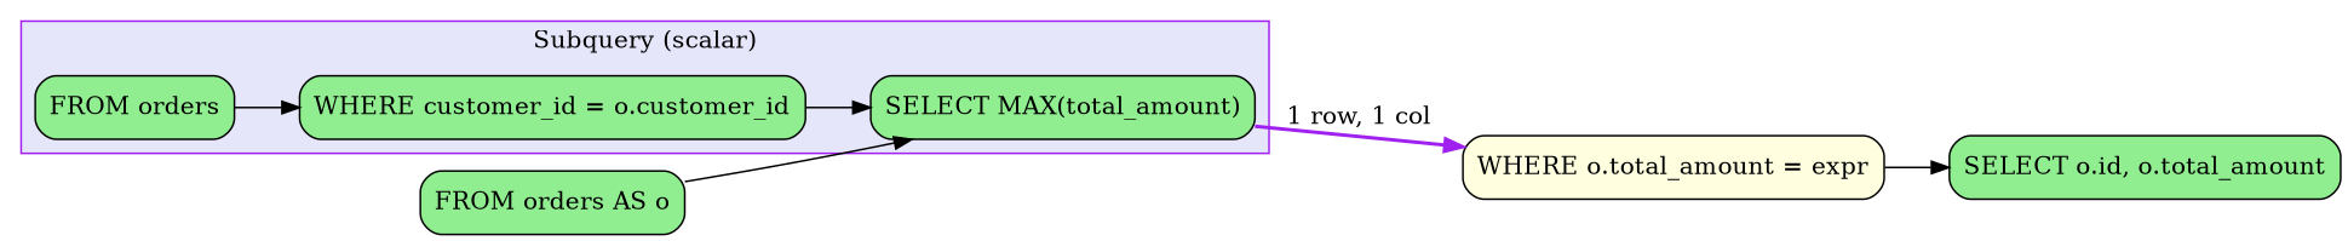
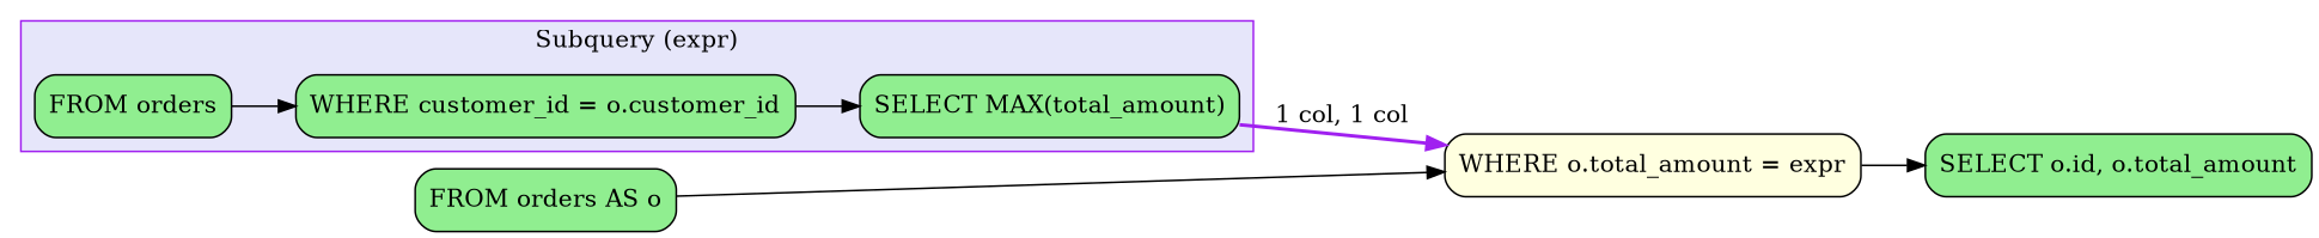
  digraph {
    fontname="DejaVu Serif"
    rankdir=LR
    node [fillcolor=lightgreen fontname="DejaVu Serif" shape=box style="filled,rounded"]
    edge [color=black fontname="DejaVu Serif"]
    n1 [label="FROM orders"]
    n2 [label="WHERE customer_id = o.customer_id"]
    n3 [label="SELECT MAX(total_amount)"]
    n4 [fillcolor=lightyellow label="WHERE o.total_amount = expr"]
    n5 [label="FROM orders AS o"]
    n6 [label="SELECT o.id, o.total_amount"]
    subgraph cluster_1 {
      color=purple
      fillcolor=lavender
-     label="Subquery (scalar)"
+     label="Subquery (expr)"
      style=filled
      n1
      n2
      n3
    }
    n1 -> n2
    n2 -> n3
-   n3 -> n4 [color=purple label="1 row, 1 col" style=bold]
+   n3 -> n4 [color=purple label="1 col, 1 col" style=bold]
    n4 -> n6
-   n5 -> n3
+   n5 -> n4
  }
